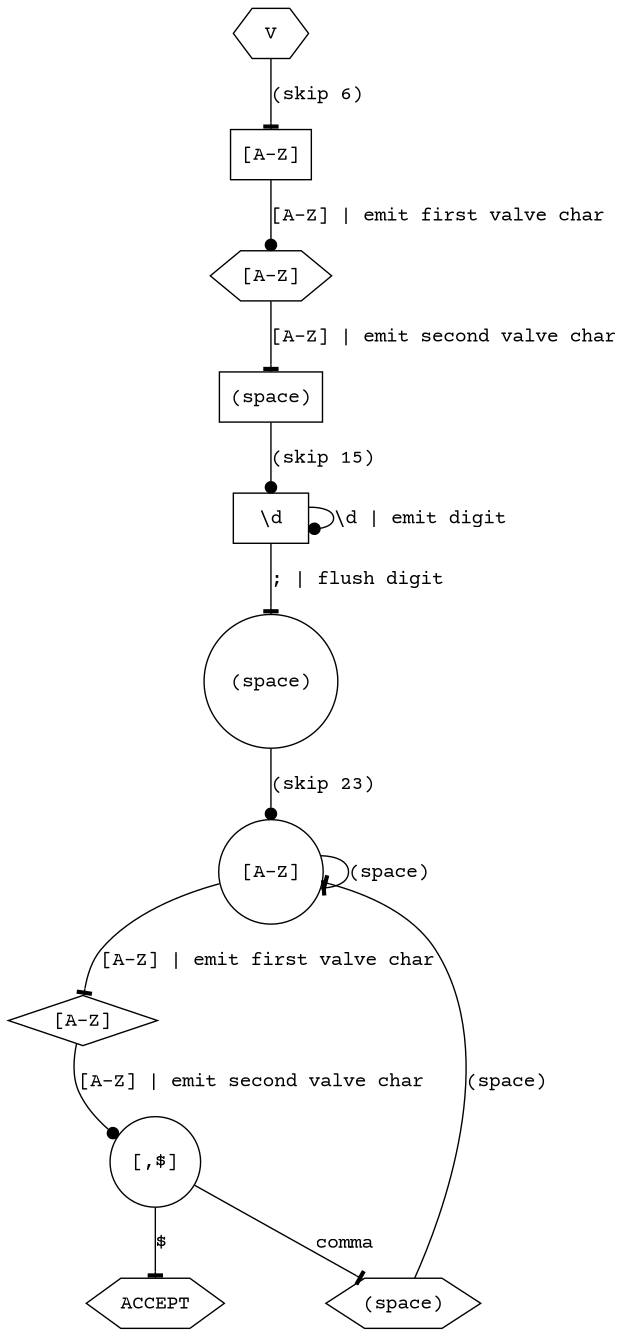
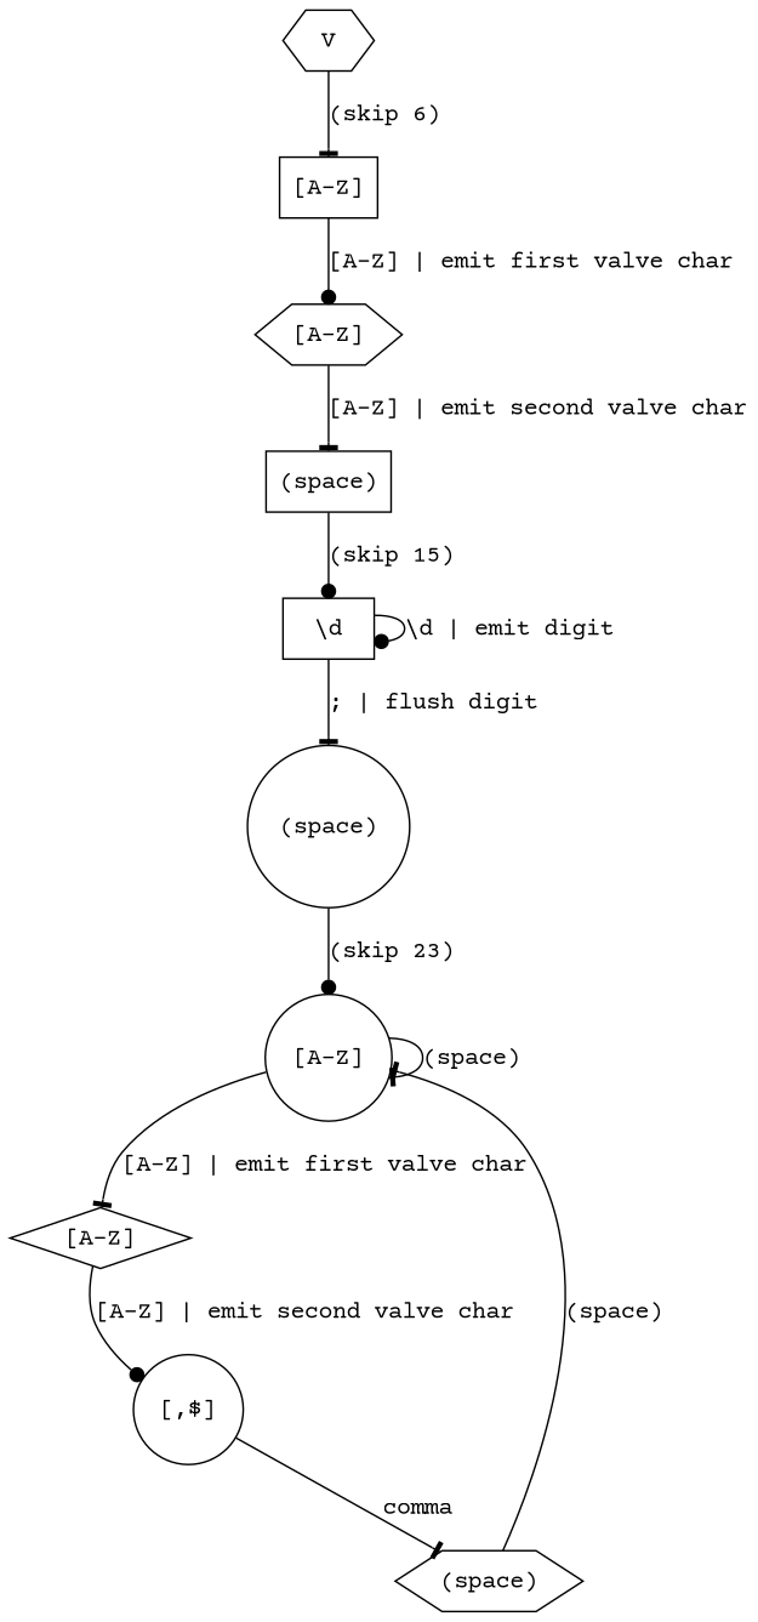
  digraph {
    fontname="Courier Prime"
    node [shape=hexagon fontname="Courier Prime"]
    edge [arrowhead=tee fontname="Courier Prime"]
    n1 [label=V]
    n2 [label="[A-Z]" shape=box]
    n3 [label="[A-Z]"]
    n4 [label="(space)" shape=box]
    n5 [label="\\d" shape=box]
    n6 [label="(space)" shape=circle]
    n7 [label="[A-Z]" shape=circle]
    n8 [label="[A-Z]" shape=diamond]
    n9 [label="[,$]" shape=circle]
    n10 [label="(space)"]
-   n11 [label=ACCEPT]
    n1 -> n2 [label="(skip 6)"]
    n2 -> n3 [label="[A-Z] | emit first valve char" arrowhead=dot]
    n3 -> n4 [label="[A-Z] | emit second valve char"]
    n4 -> n5 [label="(skip 15)" arrowhead=dot]
    n5 -> n5 [label="\\d | emit digit" arrowhead=dot]
    n5 -> n6 [label="; | flush digit"]
    n6 -> n7 [label="(skip 23)" arrowhead=dot]
    n7 -> n7 [label="(space)"]
    n7 -> n8 [label="[A-Z] | emit first valve char"]
    n8 -> n9 [label="[A-Z] | emit second valve char" arrowhead=dot]
    n9 -> n10 [label=comma]
-   n9 -> n11 [label="$"]
    n10 -> n7 [label="(space)"]
  }
